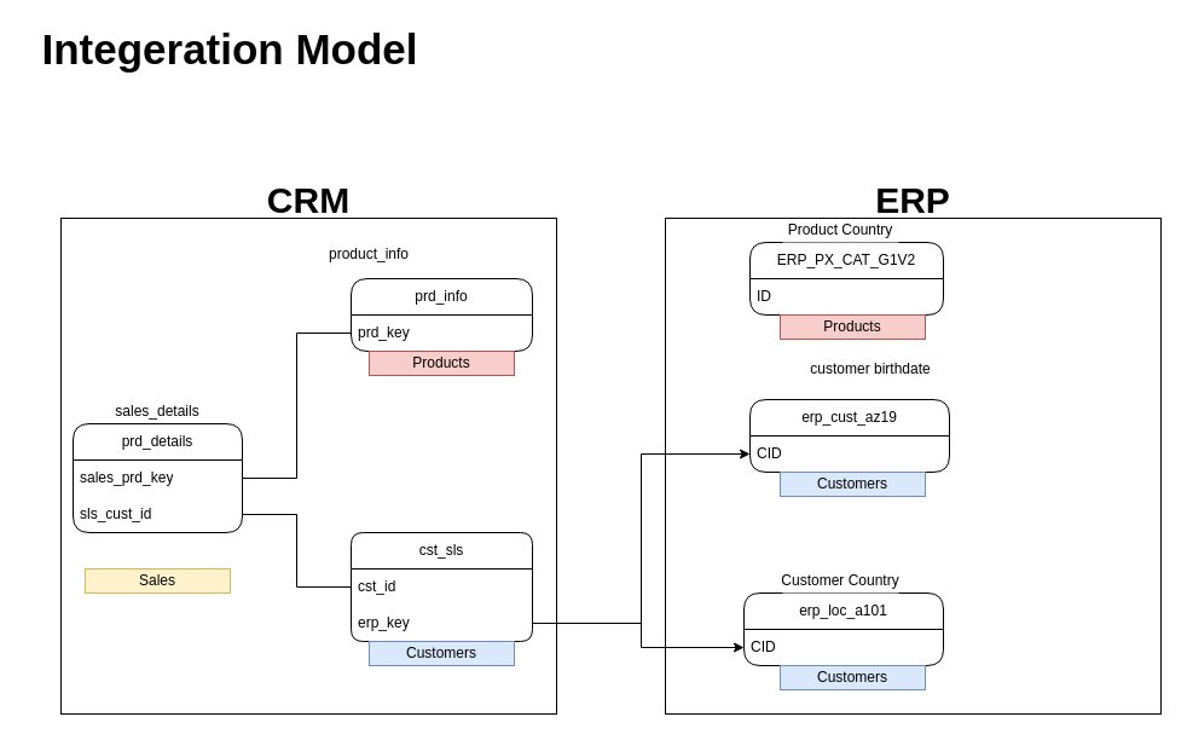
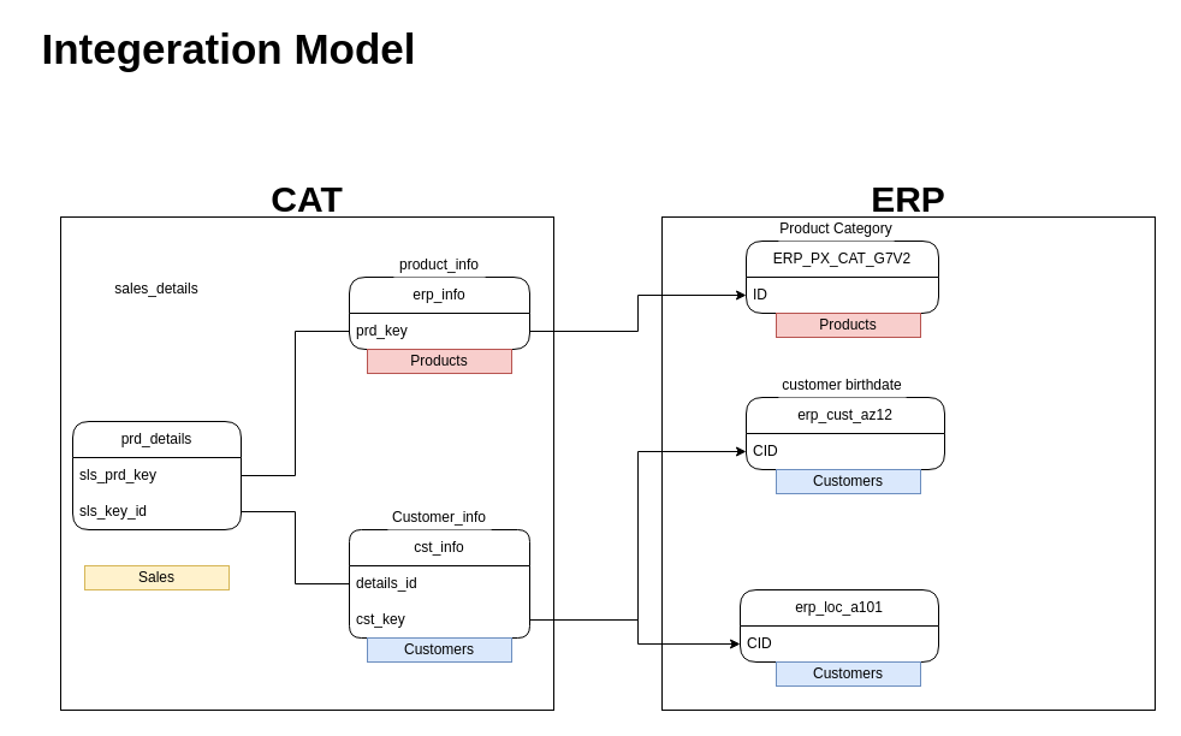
  <mxCell id="0" />
  <mxCell id="1" parent="0" />
- <mxCell id="2" value="cst_sls" style="swimlane;fontStyle=0;childLayout=stackLayout;horizontal=1;startSize=30;horizontalStack=0;resizeParent=1;resizeParentMax=0;resizeLast=0;collapsible=1;marginBottom=0;whiteSpace=wrap;html=1;rounded=1;arcSize=11;" parent="1" vertex="1"><mxGeometry x="290" y="440" width="150" height="90" as="geometry" /></mxCell>
- <mxCell id="3" value="cst_id" style="text;strokeColor=none;fillColor=none;align=left;verticalAlign=middle;spacingLeft=4;spacingRight=4;overflow=hidden;points=[[0,0.5],[1,0.5]];portConstraint=eastwest;rotatable=0;whiteSpace=wrap;html=1;" parent="2" vertex="1"><mxGeometry y="30" width="150" height="30" as="geometry" /></mxCell>
- <mxCell id="4" value="erp_key" style="text;strokeColor=none;fillColor=none;align=left;verticalAlign=middle;spacingLeft=4;spacingRight=4;overflow=hidden;points=[[0,0.5],[1,0.5]];portConstraint=eastwest;rotatable=0;whiteSpace=wrap;html=1;" parent="2" vertex="1"><mxGeometry y="60" width="150" height="30" as="geometry" /></mxCell>
+ <mxCell id="2" value="cst_info" style="swimlane;fontStyle=0;childLayout=stackLayout;horizontal=1;startSize=30;horizontalStack=0;resizeParent=1;resizeParentMax=0;resizeLast=0;collapsible=1;marginBottom=0;whiteSpace=wrap;html=1;rounded=1;arcSize=11;" parent="1" vertex="1"><mxGeometry x="290" y="440" width="150" height="90" as="geometry" /></mxCell>
+ <mxCell id="3" value="details_id" style="text;strokeColor=none;fillColor=none;align=left;verticalAlign=middle;spacingLeft=4;spacingRight=4;overflow=hidden;points=[[0,0.5],[1,0.5]];portConstraint=eastwest;rotatable=0;whiteSpace=wrap;html=1;" parent="2" vertex="1"><mxGeometry y="30" width="150" height="30" as="geometry" /></mxCell>
+ <mxCell id="4" value="cst_key" style="text;strokeColor=none;fillColor=none;align=left;verticalAlign=middle;spacingLeft=4;spacingRight=4;overflow=hidden;points=[[0,0.5],[1,0.5]];portConstraint=eastwest;rotatable=0;whiteSpace=wrap;html=1;" parent="2" vertex="1"><mxGeometry y="60" width="150" height="30" as="geometry" /></mxCell>
  <mxCell id="5" value="prd_details" style="swimlane;fontStyle=0;childLayout=stackLayout;horizontal=1;startSize=30;horizontalStack=0;resizeParent=1;resizeParentMax=0;resizeLast=0;collapsible=1;marginBottom=0;whiteSpace=wrap;html=1;rounded=1;" parent="1" vertex="1"><mxGeometry x="60" y="350" width="140" height="90" as="geometry" /></mxCell>
- <mxCell id="6" value="sales_prd_key" style="text;strokeColor=none;fillColor=none;align=left;verticalAlign=middle;spacingLeft=4;spacingRight=4;overflow=hidden;points=[[0,0.5],[1,0.5]];portConstraint=eastwest;rotatable=0;whiteSpace=wrap;html=1;" parent="5" vertex="1"><mxGeometry y="30" width="140" height="30" as="geometry" /></mxCell>
- <mxCell id="7" value="sls_cust_id" style="text;strokeColor=none;fillColor=none;align=left;verticalAlign=middle;spacingLeft=4;spacingRight=4;overflow=hidden;points=[[0,0.5],[1,0.5]];portConstraint=eastwest;rotatable=0;whiteSpace=wrap;html=1;" parent="5" vertex="1"><mxGeometry y="60" width="140" height="30" as="geometry" /></mxCell>
- <mxCell id="8" value="prd_info" style="swimlane;fontStyle=0;childLayout=stackLayout;horizontal=1;startSize=30;horizontalStack=0;resizeParent=1;resizeParentMax=0;resizeLast=0;collapsible=1;marginBottom=0;whiteSpace=wrap;html=1;rounded=1;" parent="1" vertex="1"><mxGeometry x="290" y="230" width="150" height="60" as="geometry" /></mxCell>
+ <mxCell id="6" value="sls_prd_key" style="text;strokeColor=none;fillColor=none;align=left;verticalAlign=middle;spacingLeft=4;spacingRight=4;overflow=hidden;points=[[0,0.5],[1,0.5]];portConstraint=eastwest;rotatable=0;whiteSpace=wrap;html=1;" parent="5" vertex="1"><mxGeometry y="30" width="140" height="30" as="geometry" /></mxCell>
+ <mxCell id="7" value="sls_key_id" style="text;strokeColor=none;fillColor=none;align=left;verticalAlign=middle;spacingLeft=4;spacingRight=4;overflow=hidden;points=[[0,0.5],[1,0.5]];portConstraint=eastwest;rotatable=0;whiteSpace=wrap;html=1;" parent="5" vertex="1"><mxGeometry y="60" width="140" height="30" as="geometry" /></mxCell>
+ <mxCell id="8" value="erp_info" style="swimlane;fontStyle=0;childLayout=stackLayout;horizontal=1;startSize=30;horizontalStack=0;resizeParent=1;resizeParentMax=0;resizeLast=0;collapsible=1;marginBottom=0;whiteSpace=wrap;html=1;rounded=1;" parent="1" vertex="1"><mxGeometry x="290" y="230" width="150" height="60" as="geometry" /></mxCell>
  <mxCell id="9" value="prd_key" style="text;strokeColor=none;fillColor=none;align=left;verticalAlign=middle;spacingLeft=4;spacingRight=4;overflow=hidden;points=[[0,0.5],[1,0.5]];portConstraint=eastwest;rotatable=0;whiteSpace=wrap;html=1;" parent="8" vertex="1"><mxGeometry y="30" width="150" height="30" as="geometry" /></mxCell>
- <mxCell id="10" value="erp_cust_az19" style="swimlane;fontStyle=0;childLayout=stackLayout;horizontal=1;startSize=30;horizontalStack=0;resizeParent=1;resizeParentMax=0;resizeLast=0;collapsible=1;marginBottom=0;whiteSpace=wrap;html=1;rounded=1;" parent="1" vertex="1"><mxGeometry x="620" y="330" width="165" height="60" as="geometry" /></mxCell>
+ <mxCell id="10" value="erp_cust_az12" style="swimlane;fontStyle=0;childLayout=stackLayout;horizontal=1;startSize=30;horizontalStack=0;resizeParent=1;resizeParentMax=0;resizeLast=0;collapsible=1;marginBottom=0;whiteSpace=wrap;html=1;rounded=1;" parent="1" vertex="1"><mxGeometry x="620" y="330" width="165" height="60" as="geometry" /></mxCell>
  <mxCell id="11" value="CID" style="text;strokeColor=none;fillColor=none;align=left;verticalAlign=middle;spacingLeft=4;spacingRight=4;overflow=hidden;points=[[0,0.5],[1,0.5]];portConstraint=eastwest;rotatable=0;whiteSpace=wrap;html=1;" parent="10" vertex="1"><mxGeometry y="30" width="165" height="30" as="geometry" /></mxCell>
- <mxCell id="12" value="ERP_PX_CAT_G1V2" style="swimlane;fontStyle=0;childLayout=stackLayout;horizontal=1;startSize=30;horizontalStack=0;resizeParent=1;resizeParentMax=0;resizeLast=0;collapsible=1;marginBottom=0;whiteSpace=wrap;html=1;rounded=1;" parent="1" vertex="1"><mxGeometry x="620" y="200" width="160" height="60" as="geometry" /></mxCell>
+ <mxCell id="12" value="ERP_PX_CAT_G7V2" style="swimlane;fontStyle=0;childLayout=stackLayout;horizontal=1;startSize=30;horizontalStack=0;resizeParent=1;resizeParentMax=0;resizeLast=0;collapsible=1;marginBottom=0;whiteSpace=wrap;html=1;rounded=1;" parent="1" vertex="1"><mxGeometry x="620" y="200" width="160" height="60" as="geometry" /></mxCell>
  <mxCell id="13" value="ID" style="text;strokeColor=none;fillColor=none;align=left;verticalAlign=middle;spacingLeft=4;spacingRight=4;overflow=hidden;points=[[0,0.5],[1,0.5]];portConstraint=eastwest;rotatable=0;whiteSpace=wrap;html=1;" parent="12" vertex="1"><mxGeometry y="30" width="160" height="30" as="geometry" /></mxCell>
  <mxCell id="14" value="erp_loc_a101" style="swimlane;fontStyle=0;childLayout=stackLayout;horizontal=1;startSize=30;horizontalStack=0;resizeParent=1;resizeParentMax=0;resizeLast=0;collapsible=1;marginBottom=0;whiteSpace=wrap;html=1;rounded=1;" parent="1" vertex="1"><mxGeometry x="615" y="490" width="165" height="60" as="geometry" /></mxCell>
  <mxCell id="15" value="CID" style="text;strokeColor=none;fillColor=none;align=left;verticalAlign=middle;spacingLeft=4;spacingRight=4;overflow=hidden;points=[[0,0.5],[1,0.5]];portConstraint=eastwest;rotatable=0;whiteSpace=wrap;html=1;" parent="14" vertex="1"><mxGeometry y="30" width="165" height="30" as="geometry" /></mxCell>
- <mxCell id="17" value="sales_details" style="rounded=1;whiteSpace=wrap;html=1;fillColor=none;strokeColor=none;" parent="1" vertex="1"><mxGeometry x="90" y="330" width="80" height="20" as="geometry" /></mxCell>
- <mxCell id="18" value="product_info" style="rounded=1;whiteSpace=wrap;html=1;strokeColor=none;" parent="1" vertex="1"><mxGeometry x="265" y="200" width="80" height="20" as="geometry" /></mxCell>
- <mxCell id="19" value="customer birthdate" style="rounded=1;whiteSpace=wrap;html=1;strokeColor=none;" parent="1" vertex="1"><mxGeometry x="665" y="295" width="110" height="20" as="geometry" /></mxCell>
- <mxCell id="20" value="Customer Country" style="rounded=1;whiteSpace=wrap;html=1;strokeColor=none;" parent="1" vertex="1"><mxGeometry x="645" y="470" width="100" height="20" as="geometry" /></mxCell>
- <mxCell id="21" value="Product Country" style="rounded=1;whiteSpace=wrap;html=1;strokeColor=none;" parent="1" vertex="1"><mxGeometry x="645" y="180" width="100" height="20" as="geometry" /></mxCell>
+ <mxCell id="16" value="Customer_info" style="rounded=1;whiteSpace=wrap;html=1;strokeColor=none;" parent="1" vertex="1"><mxGeometry x="320" y="420" width="90" height="20" as="geometry" /></mxCell>
+ <mxCell id="17" value="sales_details" style="rounded=1;whiteSpace=wrap;html=1;fillColor=none;strokeColor=none;" parent="1" vertex="1"><mxGeometry x="90" y="230" width="80" height="20" as="geometry" /></mxCell>
+ <mxCell id="18" value="product_info" style="rounded=1;whiteSpace=wrap;html=1;strokeColor=none;" parent="1" vertex="1"><mxGeometry x="325" y="210" width="80" height="20" as="geometry" /></mxCell>
+ <mxCell id="19" value="customer birthdate" style="rounded=1;whiteSpace=wrap;html=1;strokeColor=none;" parent="1" vertex="1"><mxGeometry x="645" y="310" width="110" height="20" as="geometry" /></mxCell>
+ <mxCell id="21" value="Product Category" style="rounded=1;whiteSpace=wrap;html=1;strokeColor=none;" parent="1" vertex="1"><mxGeometry x="645" y="180" width="100" height="20" as="geometry" /></mxCell>
  <mxCell id="22" style="edgeStyle=orthogonalEdgeStyle;rounded=0;orthogonalLoop=1;jettySize=auto;html=1;entryX=0;entryY=0.5;entryDx=0;entryDy=0;" parent="1" source="4" target="11" edge="1"><mxGeometry relative="1" as="geometry"><Array as="points"><mxPoint x="530" y="515" /><mxPoint x="530" y="375" /></Array></mxGeometry></mxCell>
  <mxCell id="23" style="edgeStyle=orthogonalEdgeStyle;rounded=0;orthogonalLoop=1;jettySize=auto;html=1;entryX=0;entryY=0.5;entryDx=0;entryDy=0;" parent="1" source="4" target="15" edge="1"><mxGeometry relative="1" as="geometry"><Array as="points"><mxPoint x="530" y="515" /><mxPoint x="530" y="535" /></Array></mxGeometry></mxCell>
+ <mxCell id="24" style="edgeStyle=orthogonalEdgeStyle;rounded=0;orthogonalLoop=1;jettySize=auto;html=1;entryX=0;entryY=0.5;entryDx=0;entryDy=0;" parent="1" source="9" target="13" edge="1"><mxGeometry relative="1" as="geometry" /></mxCell>
  <mxCell id="25" style="edgeStyle=orthogonalEdgeStyle;rounded=0;orthogonalLoop=1;jettySize=auto;html=1;exitX=1;exitY=0.5;exitDx=0;exitDy=0;entryX=0;entryY=0.5;entryDx=0;entryDy=0;endArrow=none;" parent="1" source="6" target="9" edge="1"><mxGeometry relative="1" as="geometry" /></mxCell>
  <mxCell id="26" style="edgeStyle=orthogonalEdgeStyle;rounded=0;orthogonalLoop=1;jettySize=auto;html=1;entryX=0;entryY=0.5;entryDx=0;entryDy=0;endArrow=none;" parent="1" source="7" target="3" edge="1"><mxGeometry relative="1" as="geometry" /></mxCell>
  <mxCell id="27" value="" style="whiteSpace=wrap;html=1;aspect=fixed;fillColor=none;" parent="1" vertex="1"><mxGeometry x="50" y="180" width="410" height="410" as="geometry" /></mxCell>
  <mxCell id="28" value="" style="whiteSpace=wrap;html=1;aspect=fixed;fillColor=none;" parent="1" vertex="1"><mxGeometry x="550" y="180" width="410" height="410" as="geometry" /></mxCell>
- <mxCell id="29" value="&lt;font style=&quot;font-size: 30px;&quot;&gt;&lt;b&gt;CRM&lt;/b&gt;&lt;/font&gt;" style="rounded=1;whiteSpace=wrap;html=1;strokeColor=none;fillColor=none;" parent="1" vertex="1"><mxGeometry x="195" y="140" width="120" height="50" as="geometry" /></mxCell>
+ <mxCell id="29" value="&lt;font style=&quot;font-size: 30px;&quot;&gt;&lt;b&gt;CAT&lt;/b&gt;&lt;/font&gt;" style="rounded=1;whiteSpace=wrap;html=1;strokeColor=none;fillColor=none;" parent="1" vertex="1"><mxGeometry x="195" y="140" width="120" height="50" as="geometry" /></mxCell>
  <mxCell id="30" value="&lt;span style=&quot;font-size: 30px;&quot;&gt;&lt;b&gt;ERP&lt;/b&gt;&lt;/span&gt;" style="rounded=1;whiteSpace=wrap;html=1;strokeColor=none;fillColor=none;" parent="1" vertex="1"><mxGeometry x="695" y="140" width="120" height="50" as="geometry" /></mxCell>
  <mxCell id="31" value="&lt;font style=&quot;font-size: 35px;&quot;&gt;&lt;b&gt;Integeration Model&lt;/b&gt;&lt;/font&gt;" style="rounded=0;whiteSpace=wrap;html=1;fillColor=none;strokeColor=none;" parent="1" vertex="1"><mxGeometry x="20" y="20" width="340" height="40" as="geometry" /></mxCell>
  <mxCell id="32" value="Products" style="rounded=0;whiteSpace=wrap;html=1;fillColor=#f8cecc;strokeColor=#b85450;" vertex="1" parent="1"><mxGeometry x="645" y="260" width="120" height="20" as="geometry" /></mxCell>
  <mxCell id="33" value="Products" style="rounded=0;whiteSpace=wrap;html=1;fillColor=#f8cecc;strokeColor=#b85450;" vertex="1" parent="1"><mxGeometry x="305" y="290" width="120" height="20" as="geometry" /></mxCell>
  <mxCell id="34" value="Customers" style="rounded=0;whiteSpace=wrap;html=1;fillColor=#dae8fc;strokeColor=#6c8ebf;" vertex="1" parent="1"><mxGeometry x="305" y="530" width="120" height="20" as="geometry" /></mxCell>
  <mxCell id="35" value="Customers" style="rounded=0;whiteSpace=wrap;html=1;fillColor=#dae8fc;strokeColor=#6c8ebf;" vertex="1" parent="1"><mxGeometry x="645" y="390" width="120" height="20" as="geometry" /></mxCell>
  <mxCell id="36" value="Customers" style="rounded=0;whiteSpace=wrap;html=1;fillColor=#dae8fc;strokeColor=#6c8ebf;" vertex="1" parent="1"><mxGeometry x="645" y="550" width="120" height="20" as="geometry" /></mxCell>
  <mxCell id="37" value="Sales" style="rounded=0;whiteSpace=wrap;html=1;fillColor=#fff2cc;strokeColor=#d6b656;" vertex="1" parent="1"><mxGeometry x="70" y="470" width="120" height="20" as="geometry" /></mxCell>
